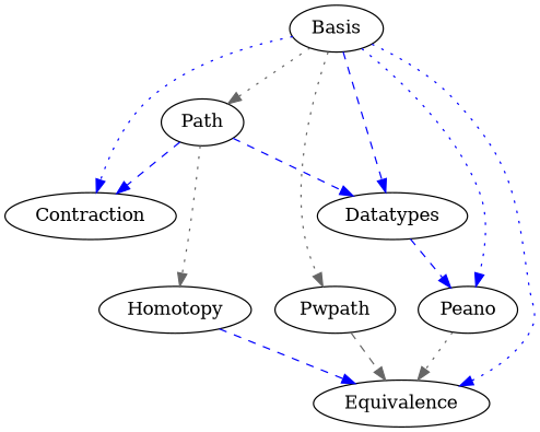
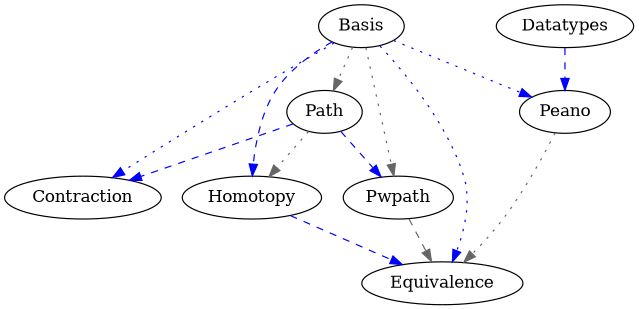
  digraph {
    edge [color=blue style=dotted]
    Basis
    Path
    Homotopy
    Pwpath
    Contraction
    Equivalence
    Peano
    Datatypes
    Basis -> Path [color=gray40]
-   Basis -> Datatypes [style=dashed]
+   Basis -> Homotopy [style=dashed]
    Basis -> Pwpath [color=gray40]
    Basis -> Contraction
    Basis -> Equivalence
    Basis -> Peano
    Path -> Homotopy [color=gray40]
-   Path -> Datatypes [style=dashed]
+   Path -> Pwpath [style=dashed]
    Path -> Contraction [style=dashed]
    Homotopy -> Equivalence [style=dashed]
    Pwpath -> Equivalence [color=gray40 style=dashed]
    Peano -> Equivalence [color=gray40]
    Datatypes -> Peano [style=dashed]
  }
